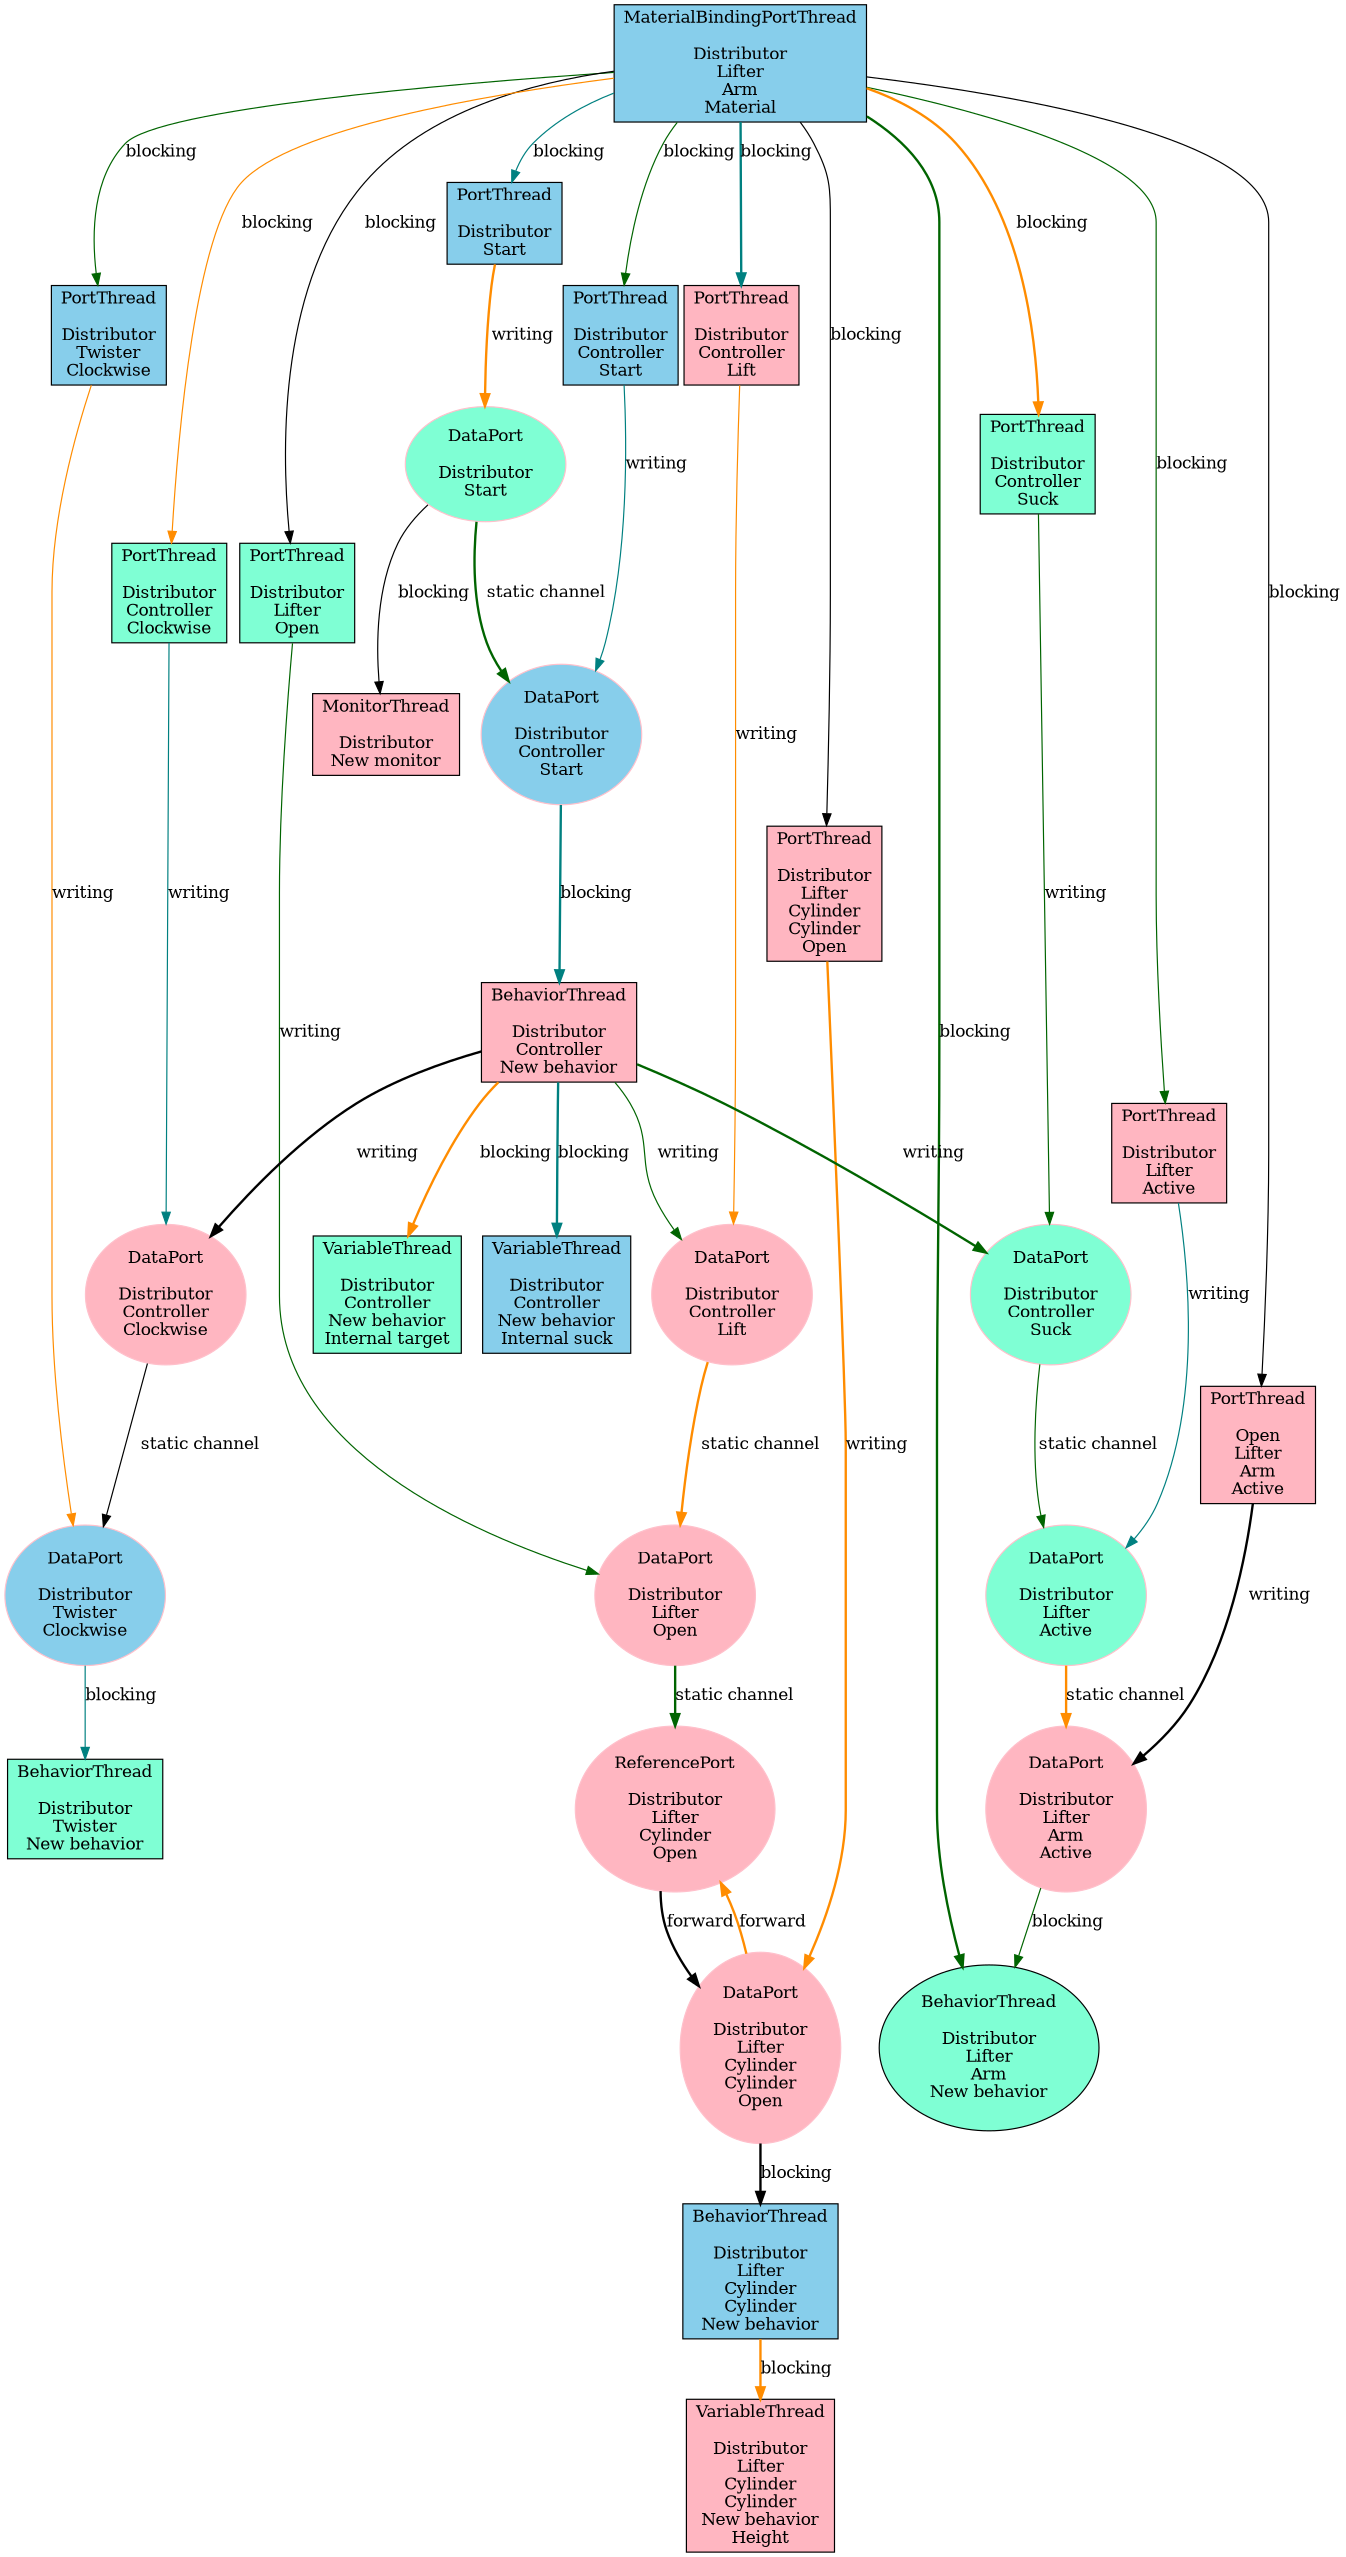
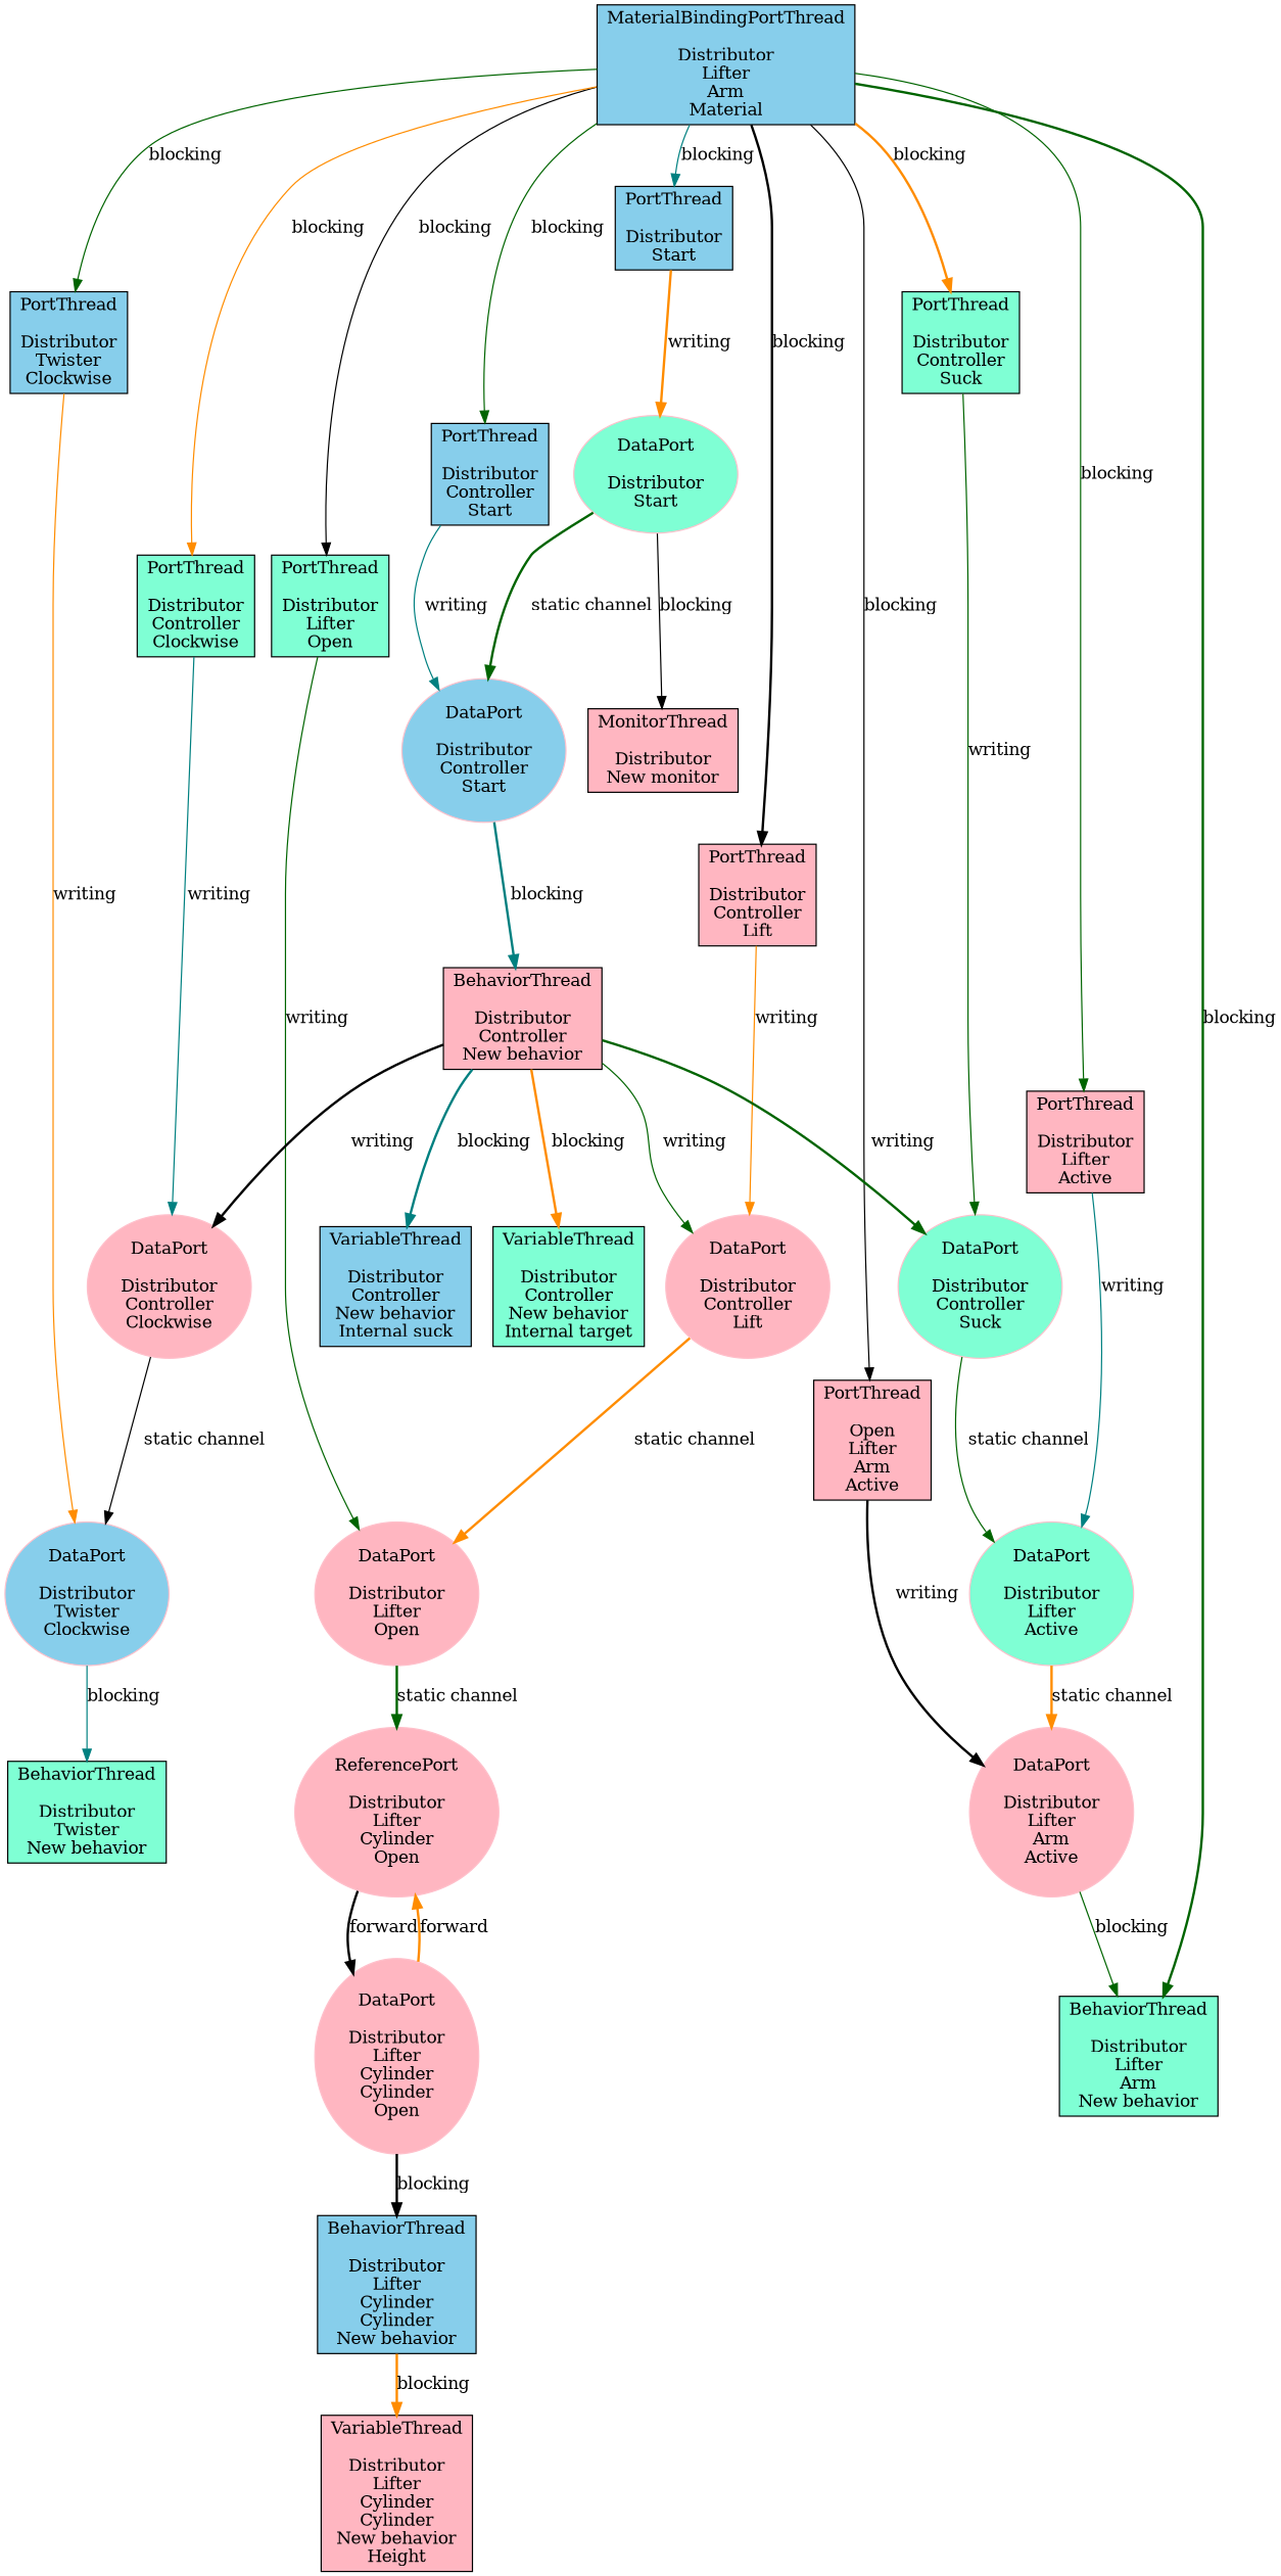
  digraph {
    node [fillcolor=lightpink shape=box style=filled]
    edge [color=darkgreen style=solid]
    n1 [fillcolor=skyblue label="PortThread\n\nDistributor\nStart"]
    n2 [color=pink fillcolor=aquamarine label="DataPort\n\nDistributor\nStart" shape=ellipse]
    n3 [label="MonitorThread\n\nDistributor\nNew monitor"]
    n4 [color=pink fillcolor=skyblue label="DataPort\n\nDistributor\nController\nStart" shape=ellipse]
    n5 [fillcolor=skyblue label="PortThread\n\nDistributor\nTwister\nClockwise"]
    n6 [color=pink fillcolor=skyblue label="DataPort\n\nDistributor\nTwister\nClockwise" shape=ellipse]
    n7 [fillcolor=aquamarine label="BehaviorThread\n\nDistributor\nTwister\nNew behavior"]
    n8 [fillcolor=aquamarine label="PortThread\n\nDistributor\nLifter\nOpen"]
    n9 [color=pink label="DataPort\n\nDistributor\nLifter\nOpen" shape=ellipse]
    n10 [color=pink label="ReferencePort\n\nDistributor\nLifter\nCylinder\nOpen" shape=ellipse]
    n11 [label="PortThread\n\nDistributor\nLifter\nActive"]
    n12 [color=pink fillcolor=aquamarine label="DataPort\n\nDistributor\nLifter\nActive" shape=ellipse]
    n13 [color=pink label="DataPort\n\nDistributor\nLifter\nArm\nActive" shape=ellipse]
-   n14 [label="PortThread\n\nDistributor\nLifter\nCylinder\nCylinder\nOpen"]
    n15 [color=pink label="DataPort\n\nDistributor\nLifter\nCylinder\nCylinder\nOpen" shape=ellipse]
    n16 [fillcolor=skyblue label="BehaviorThread\n\nDistributor\nLifter\nCylinder\nCylinder\nNew behavior"]
    n17 [label="VariableThread\n\nDistributor\nLifter\nCylinder\nCylinder\nNew behavior\nHeight"]
    n18 [fillcolor=skyblue label="MaterialBindingPortThread\n\nDistributor\nLifter\nArm\nMaterial"]
    n19 [label="PortThread\n\nOpen\nLifter\nArm\nActive"]
    n20 [fillcolor=skyblue label="PortThread\n\nDistributor\nController\nStart"]
    n21 [fillcolor=aquamarine label="PortThread\n\nDistributor\nController\nClockwise"]
    n22 [label="PortThread\n\nDistributor\nController\nLift"]
    n23 [fillcolor=aquamarine label="PortThread\n\nDistributor\nController\nSuck"]
-   n24 [fillcolor=aquamarine label="BehaviorThread\n\nDistributor\nLifter\nArm\nNew behavior" shape=ellipse]
+   n24 [fillcolor=aquamarine label="BehaviorThread\n\nDistributor\nLifter\nArm\nNew behavior"]
    n25 [color=pink label="DataPort\n\nDistributor\nController\nClockwise" shape=ellipse]
    n26 [color=pink label="DataPort\n\nDistributor\nController\nLift" shape=ellipse]
    n27 [color=pink fillcolor=aquamarine label="DataPort\n\nDistributor\nController\nSuck" shape=ellipse]
    n28 [label="BehaviorThread\n\nDistributor\nController\nNew behavior"]
    n29 [fillcolor=skyblue label="VariableThread\n\nDistributor\nController\nNew behavior\nInternal suck"]
    n30 [fillcolor=aquamarine label="VariableThread\n\nDistributor\nController\nNew behavior\nInternal target"]
    n1 -> n2 [color=darkorange label=writing style=bold]
    n2 -> n3 [color=black label=blocking]
    n2 -> n4 [label="static channel" style=bold]
    n4 -> n28 [color=teal label=blocking style=bold]
    n5 -> n6 [color=darkorange label=writing]
    n6 -> n7 [color=teal label=blocking]
    n8 -> n9 [label=writing]
    n9 -> n10 [label="static channel" style=bold]
    n10 -> n15 [color=black label=forward style=bold]
    n11 -> n12 [color=teal label=writing]
    n12 -> n13 [color=darkorange label="static channel" style=bold]
    n13 -> n24 [label=blocking]
-   n14 -> n15 [color=darkorange label=writing style=bold]
    n15 -> n10 [color=darkorange label=forward style=bold]
    n15 -> n16 [color=black label=blocking style=bold]
    n16 -> n17 [color=darkorange label=blocking style=bold]
    n18 -> n1 [color=teal label=blocking]
    n18 -> n5 [label=blocking]
    n18 -> n8 [color=black label=blocking]
    n18 -> n11 [label=blocking]
-   n18 -> n14 [color=black label=blocking]
    n18 -> n19 [color=black label=blocking]
    n18 -> n20 [label=blocking]
    n18 -> n21 [color=darkorange label=blocking]
-   n18 -> n22 [color=teal label=blocking style=bold]
+   n18 -> n22 [color=black label=blocking style=bold]
    n18 -> n23 [color=darkorange label=blocking style=bold]
    n18 -> n24 [label=blocking style=bold]
    n19 -> n13 [color=black label=writing style=bold]
    n20 -> n4 [color=teal label=writing]
    n21 -> n25 [color=teal label=writing]
    n22 -> n26 [color=darkorange label=writing]
    n23 -> n27 [label=writing]
    n25 -> n6 [color=black label="static channel"]
    n26 -> n9 [color=darkorange label="static channel" style=bold]
    n27 -> n12 [label="static channel"]
    n28 -> n25 [color=black label=writing style=bold]
    n28 -> n26 [label=writing]
    n28 -> n27 [label=writing style=bold]
    n28 -> n29 [color=teal label=blocking style=bold]
    n28 -> n30 [color=darkorange label=blocking style=bold]
  }
